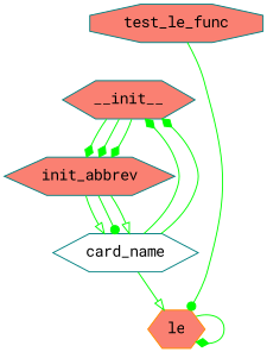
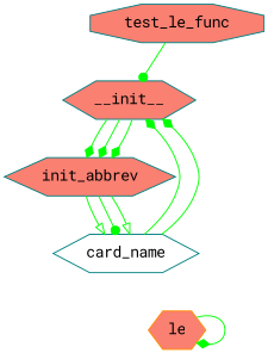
  digraph {
    fontname="Roboto Mono"
    node [color=teal fillcolor=salmon fontname="Roboto Mono" shape=hexagon style=filled]
    edge [arrowhead=diamond color=green fontname="Roboto Mono"]
    test_le_func [shape=octagon]
    __init__
    n3 [label=init_abbrev]
    card_name [fillcolor=white]
    le [color=darkorange]
-   test_le_func -> le [arrowhead=dot]
+   test_le_func -> __init__ [arrowhead=dot]
    __init__ -> n3
    __init__ -> n3
    __init__ -> n3
    n3 -> card_name [arrowhead=onormal]
    n3 -> card_name [arrowhead=dot]
    n3 -> card_name [arrowhead=onormal]
    card_name -> __init__
    card_name -> __init__
-   card_name -> le [arrowhead=onormal]
    le -> le
  }
